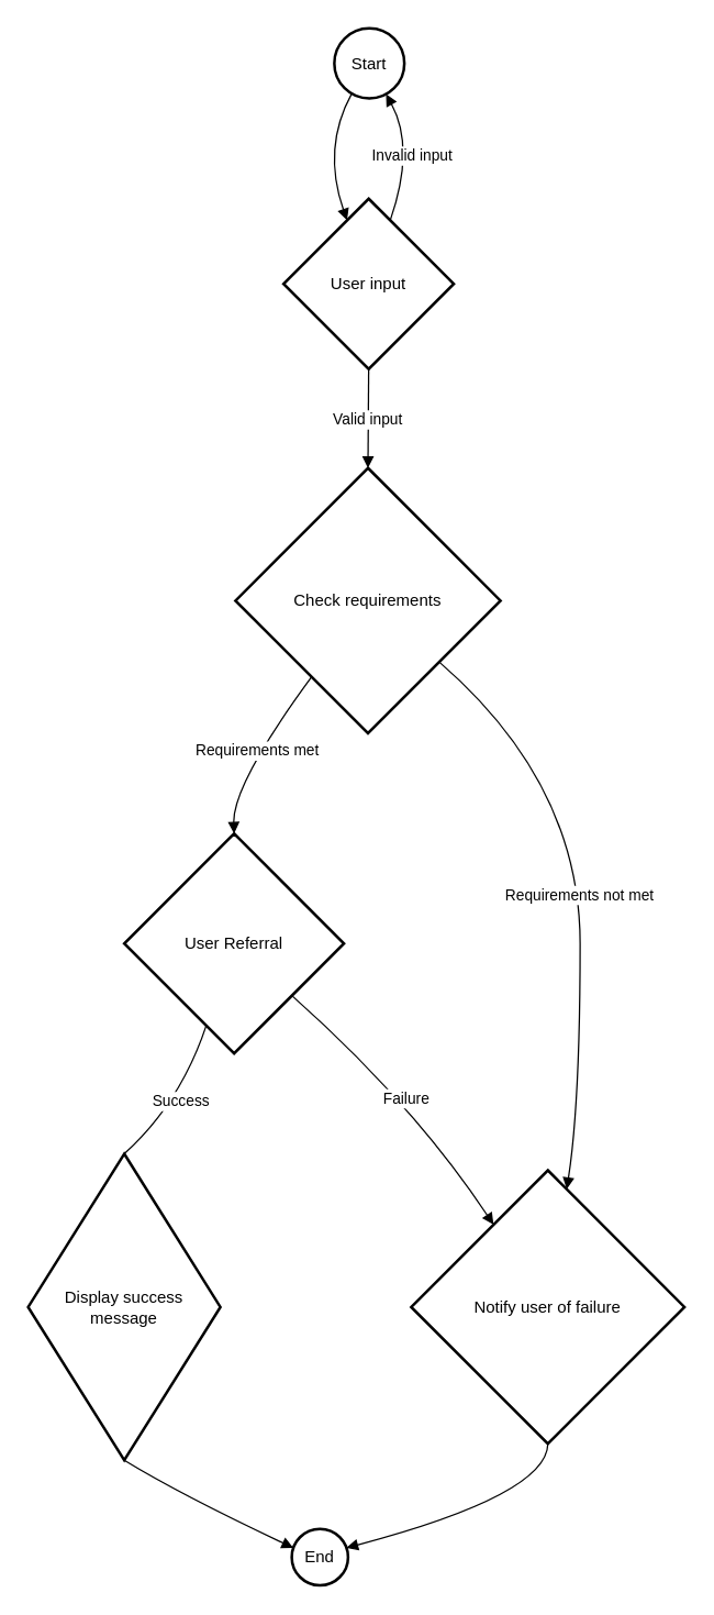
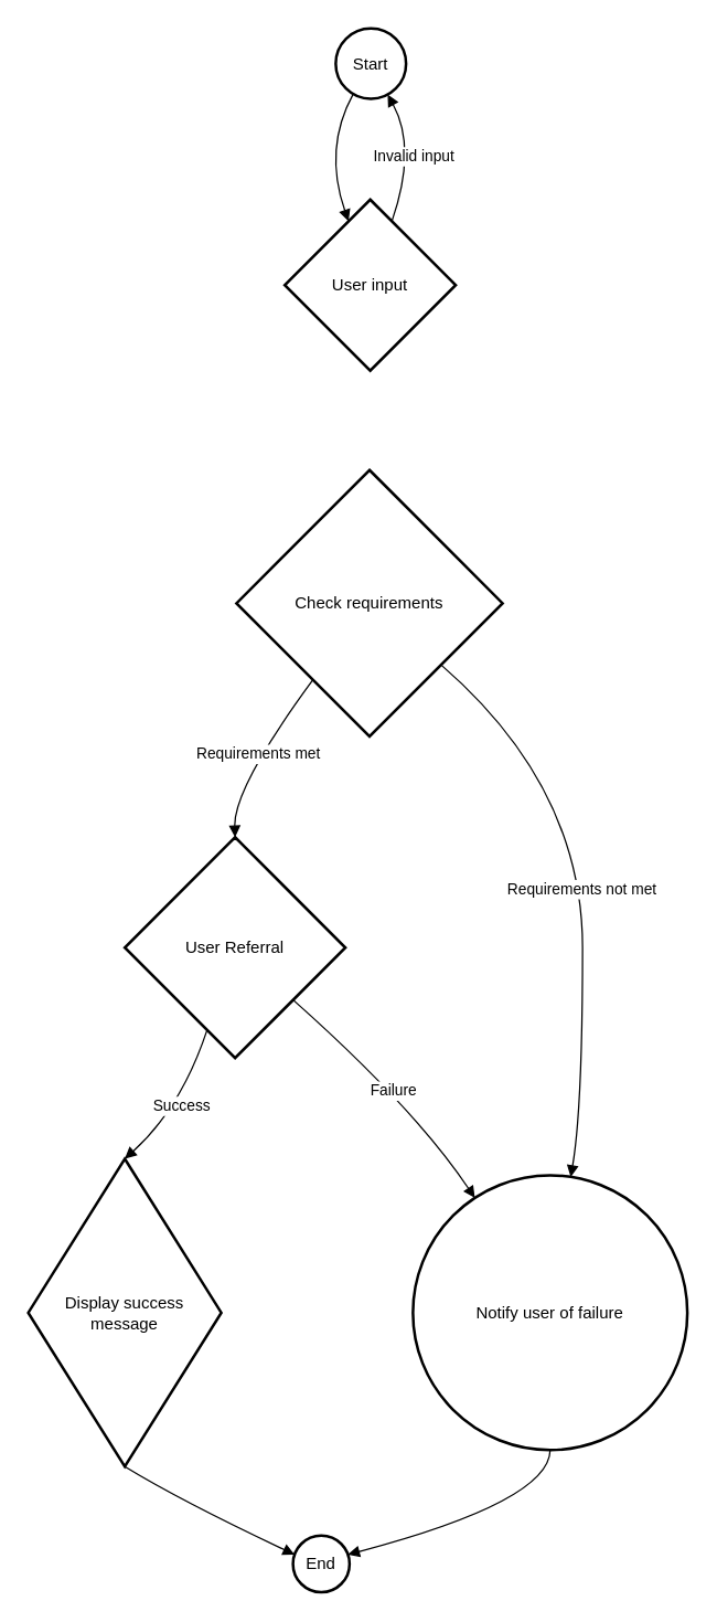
  <mxCell id="0" />
  <mxCell id="1" parent="0" />
  <mxCell id="2" value="Start" style="ellipse;aspect=fixed;strokeWidth=2;whiteSpace=wrap;" vertex="1" parent="1"><mxGeometry x="243" y="20" width="51" height="51" as="geometry" /></mxCell>
  <mxCell id="3" value="User input" style="rhombus;strokeWidth=2;whiteSpace=wrap;" vertex="1" parent="1"><mxGeometry x="206" y="144" width="124" height="124" as="geometry" /></mxCell>
  <mxCell id="4" value="Check requirements" style="rhombus;strokeWidth=2;whiteSpace=wrap;" vertex="1" parent="1"><mxGeometry x="171" y="340" width="193" height="193" as="geometry" /></mxCell>
  <mxCell id="5" value="User Referral" style="rhombus;strokeWidth=2;whiteSpace=wrap;" vertex="1" parent="1"><mxGeometry x="90" y="606" width="160" height="160" as="geometry" /></mxCell>
- <mxCell id="6" value="Notify user of failure" style="rhombus;strokeWidth=2;whiteSpace=wrap;" vertex="1" parent="1"><mxGeometry x="299" y="851" width="199" height="199" as="geometry" /></mxCell>
+ <mxCell id="6" value="Notify user of failure" style="ellipse;strokeWidth=2;whiteSpace=wrap;" vertex="1" parent="1"><mxGeometry x="299" y="851" width="199" height="199" as="geometry" /></mxCell>
  <mxCell id="7" value="Display success message" style="rhombus;strokeWidth=2;whiteSpace=wrap;" vertex="1" parent="1"><mxGeometry x="20" y="839" width="140" height="223" as="geometry" /></mxCell>
  <mxCell id="8" value="End" style="ellipse;aspect=fixed;strokeWidth=2;whiteSpace=wrap;" vertex="1" parent="1"><mxGeometry x="212" y="1112" width="41" height="41" as="geometry" /></mxCell>
  <mxCell id="9" value="" style="curved=1;startArrow=none;endArrow=block;exitX=0.22;exitY=0.99;entryX=0.33;entryY=0;" edge="1" parent="1" source="2" target="3"><mxGeometry relative="1" as="geometry"><Array as="points"><mxPoint x="234" y="107" /></Array></mxGeometry></mxCell>
- <mxCell id="10" value="Valid input" style="curved=1;startArrow=none;endArrow=block;exitX=0.5;exitY=0.99;entryX=0.5;entryY=0;" edge="1" parent="1" source="3" target="4"><mxGeometry relative="1" as="geometry"><Array as="points" /></mxGeometry></mxCell>
  <mxCell id="11" value="Invalid input" style="curved=1;startArrow=none;endArrow=block;exitX=0.67;exitY=0;entryX=0.76;entryY=0.99;" edge="1" parent="1" source="3" target="2"><mxGeometry relative="1" as="geometry"><Array as="points"><mxPoint x="302" y="107" /></Array></mxGeometry></mxCell>
  <mxCell id="12" value="Requirements met" style="curved=1;startArrow=none;endArrow=block;exitX=0.13;exitY=1;entryX=0.5;entryY=0;" edge="1" parent="1" source="4" target="5"><mxGeometry relative="1" as="geometry"><Array as="points"><mxPoint x="169" y="570" /></Array></mxGeometry></mxCell>
  <mxCell id="13" value="Requirements not met" style="curved=1;startArrow=none;endArrow=block;exitX=1;exitY=0.93;entryX=0.58;entryY=0;" edge="1" parent="1" source="4" target="6"><mxGeometry relative="1" as="geometry"><Array as="points"><mxPoint x="422" y="570" /><mxPoint x="422" y="802" /></Array></mxGeometry></mxCell>
- <mxCell id="14" value="Success" style="curved=1;startArrow=none;endArrow=none;exitX=0.33;exitY=1;entryX=0.5;entryY=0;" edge="1" parent="1" source="5" target="7"><mxGeometry relative="1" as="geometry"><Array as="points"><mxPoint x="131" y="802" /></Array></mxGeometry></mxCell>
+ <mxCell id="14" value="Success" style="curved=1;startArrow=none;endArrow=block;exitX=0.33;exitY=1;entryX=0.5;entryY=0;" edge="1" parent="1" source="5" target="7"><mxGeometry relative="1" as="geometry"><Array as="points"><mxPoint x="131" y="802" /></Array></mxGeometry></mxCell>
  <mxCell id="15" value="Failure" style="curved=1;startArrow=none;endArrow=block;exitX=1;exitY=0.95;entryX=0.17;entryY=0;" edge="1" parent="1" source="5" target="6"><mxGeometry relative="1" as="geometry"><Array as="points"><mxPoint x="300" y="802" /></Array></mxGeometry></mxCell>
  <mxCell id="16" value="" style="curved=1;startArrow=none;endArrow=block;exitX=0.5;exitY=1;entryX=0.01;entryY=0.32;" edge="1" parent="1" source="7" target="8"><mxGeometry relative="1" as="geometry"><Array as="points"><mxPoint x="131" y="1087" /></Array></mxGeometry></mxCell>
  <mxCell id="17" value="" style="curved=1;startArrow=none;endArrow=block;exitX=0.5;exitY=1;entryX=1.01;entryY=0.32;" edge="1" parent="1" source="6" target="8"><mxGeometry relative="1" as="geometry"><Array as="points"><mxPoint x="398" y="1087" /></Array></mxGeometry></mxCell>
